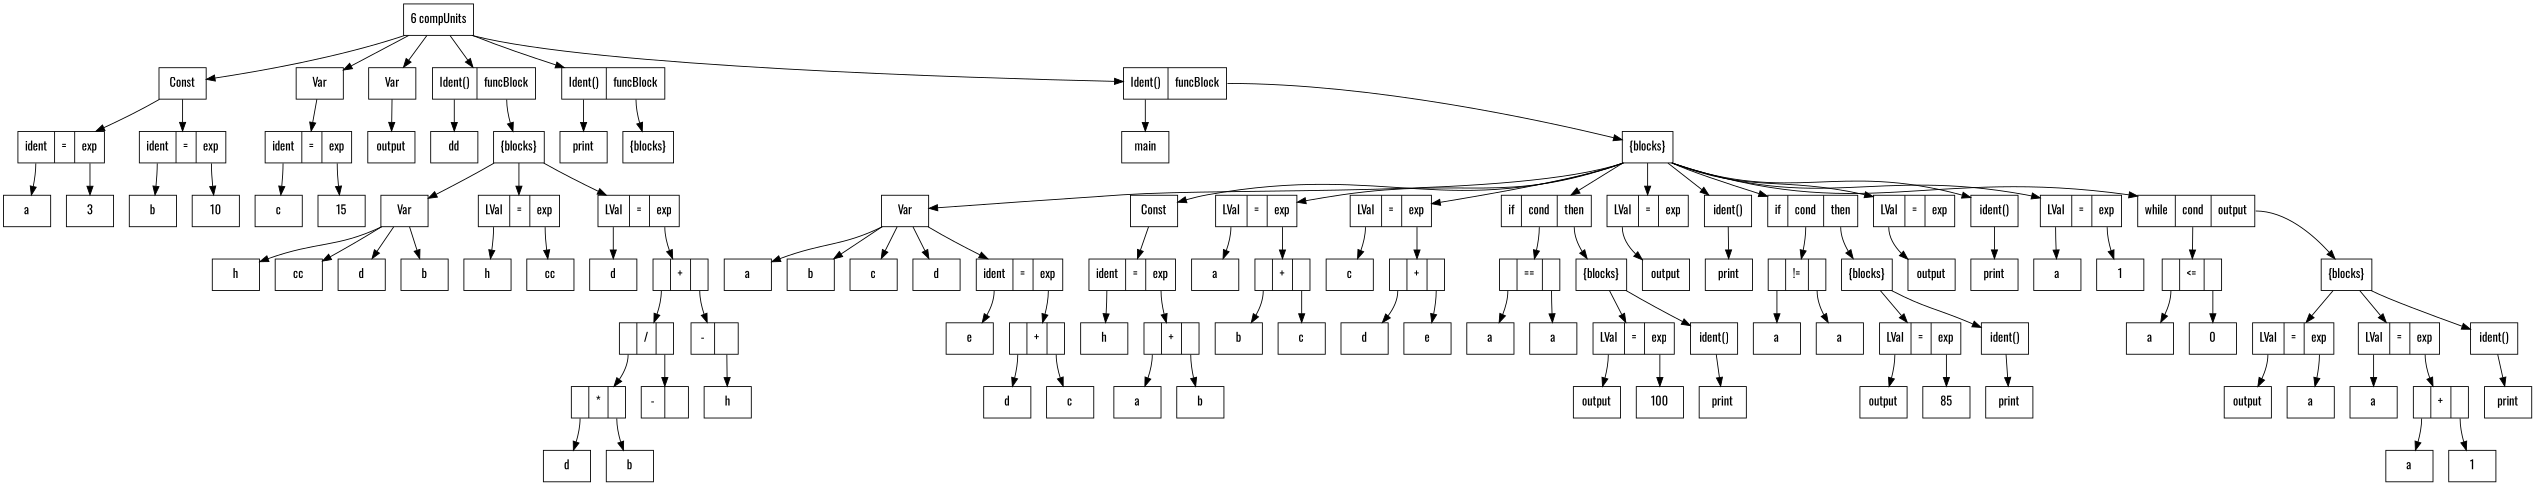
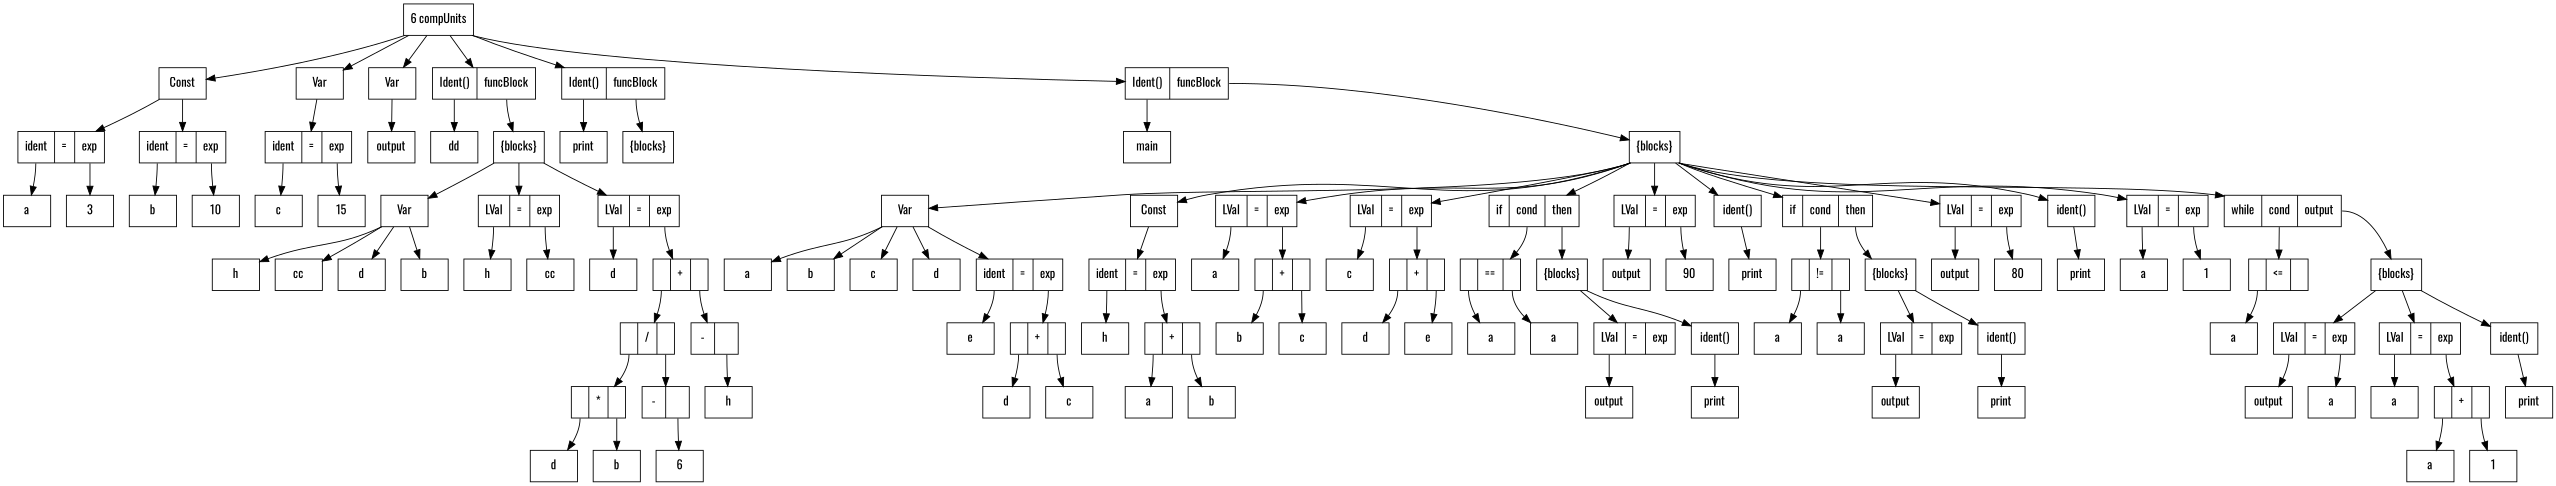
  digraph {
    fontname=Oswald
    node [fontname=Oswald shape=record]
    edge [fontname=Oswald tailport=0]
    n1 [label="<0> 6 compUnits"]
    n2 [label="<0> Const"]
    n3 [label="<0> Var"]
    n4 [label="<0> Var"]
    n5 [label="<0> Ident\(\)|<1> funcBlock"]
    n6 [label="<0> Ident\(\)|<1> funcBlock"]
    n7 [label="<0> Ident\(\)|<1> funcBlock"]
    n8 [label="<0> ident|<1> =|<2> exp"]
    n9 [label="<0> ident|<1> =|<2> exp"]
    n10 [label="<0> ident|<1> =|<2> exp"]
    n11 [label="<0> output"]
    n12 [label="<0> dd"]
    n13 [label="<0> \{blocks\}"]
    n14 [label="<0> print"]
    n15 [label="<0> \{blocks\}"]
    n16 [label="<0> main"]
    n17 [label="<0> \{blocks\}"]
    n18 [label="<0> a"]
    n19 [label="<0> 3"]
    n20 [label="<0> b"]
    n21 [label="<0> 10"]
    n22 [label="<0> c"]
    n23 [label="<0> 15"]
    n24 [label="<0> Var"]
    n25 [label="<0> LVal|<1> =|<2> exp"]
    n26 [label="<0> LVal|<1> =|<2> exp"]
    n27 [label="<0> h"]
    n28 [label="<0> cc"]
    n29 [label="<0> d"]
    n30 [label="<0> b"]
    n31 [label="<0> h"]
    n32 [label="<0> cc"]
    n33 [label="<0> d"]
    n34 [label="<0>  |<1> +|<2>  "]
    n35 [label="<0>  |<1> /|<2>  "]
    n36 [label="<0> -|<1>  "]
    n37 [label="<0>  |<1> *|<2>  "]
    n38 [label="<0> -|<1>  "]
    n39 [label="<0> h"]
    n40 [label="<0> d"]
    n41 [label="<0> b"]
+   n42 [label="<0> 6"]
    n43 [label="<0> Var"]
    n44 [label="<0> Const"]
    n45 [label="<0> LVal|<1> =|<2> exp"]
    n46 [label="<0> LVal|<1> =|<2> exp"]
    n47 [label="<0> if|<1> cond|<2> then"]
    n48 [label="<0> LVal|<1> =|<2> exp"]
    n49 [label="<0> ident\(\)"]
    n50 [label="<0> if|<1> cond|<2> then"]
    n51 [label="<0> LVal|<1> =|<2> exp"]
    n52 [label="<0> ident\(\)"]
    n53 [label="<0> LVal|<1> =|<2> exp"]
    n54 [label="<0> while|<1> cond|<2> output"]
    n55 [label="<0> a"]
    n56 [label="<0> b"]
    n57 [label="<0> c"]
    n58 [label="<0> d"]
    n59 [label="<0> ident|<1> =|<2> exp"]
    n60 [label="<0> ident|<1> =|<2> exp"]
    n61 [label="<0> a"]
    n62 [label="<0>  |<1> +|<2>  "]
    n63 [label="<0> c"]
    n64 [label="<0>  |<1> +|<2>  "]
    n65 [label="<0>  |<1> ==|<2>  "]
    n66 [label="<0> \{blocks\}"]
    n67 [label="<0> output"]
+   n68 [label="<0> 90"]
    n69 [label="<0> print"]
    n70 [label="<0>  |<1> !=|<2>  "]
    n71 [label="<0> \{blocks\}"]
    n72 [label="<0> output"]
+   n73 [label="<0> 80"]
    n74 [label="<0> print"]
    n75 [label="<0> a"]
    n76 [label="<0> 1"]
    n77 [label="<0>  |<1> \<=|<2>  "]
    n78 [label="<0> \{blocks\}"]
    n79 [label="<0> e"]
    n80 [label="<0>  |<1> +|<2>  "]
    n81 [label="<0> d"]
    n82 [label="<0> c"]
    n83 [label="<0> h"]
    n84 [label="<0>  |<1> +|<2>  "]
    n85 [label="<0> a"]
    n86 [label="<0> b"]
    n87 [label="<0> b"]
    n88 [label="<0> c"]
    n89 [label="<0> d"]
    n90 [label="<0> e"]
    n91 [label="<0> a"]
    n92 [label="<0> a"]
    n93 [label="<0> LVal|<1> =|<2> exp"]
    n94 [label="<0> ident\(\)"]
    n95 [label="<0> output"]
-   n96 [label="<0> 100"]
    n97 [label="<0> print"]
    n98 [label="<0> a"]
    n99 [label="<0> a"]
    n100 [label="<0> LVal|<1> =|<2> exp"]
    n101 [label="<0> ident\(\)"]
    n102 [label="<0> output"]
-   n103 [label="<0> 85"]
    n104 [label="<0> print"]
    n105 [label="<0> a"]
-   n106 [label="<0> 0"]
    n107 [label="<0> LVal|<1> =|<2> exp"]
    n108 [label="<0> LVal|<1> =|<2> exp"]
    n109 [label="<0> ident\(\)"]
    n110 [label="<0> output"]
    n111 [label="<0> a"]
    n112 [label="<0> a"]
    n113 [label="<0>  |<1> +|<2>  "]
    n114 [label="<0> print"]
    n115 [label="<0> a"]
    n116 [label="<0> 1"]
    n1 -> n2
    n1 -> n3
    n1 -> n4
    n1 -> n5
    n1 -> n6
    n1 -> n7
    n2 -> n8
    n2 -> n9
    n3 -> n10
    n4 -> n11
    n5 -> n12
    n5 -> n13 [tailport=1]
    n6 -> n14
    n6 -> n15 [tailport=1]
    n7 -> n16
    n7 -> n17 [tailport=1]
    n8 -> n18
    n8 -> n19 [tailport=2]
    n9 -> n20
    n9 -> n21 [tailport=2]
    n10 -> n22
    n10 -> n23 [tailport=2]
    n13 -> n24
    n13 -> n25
    n13 -> n26
    n17 -> n43
    n17 -> n44
    n17 -> n45
    n17 -> n46
    n17 -> n47
    n17 -> n48
    n17 -> n49
    n17 -> n50
    n17 -> n51
    n17 -> n52
    n17 -> n53
    n17 -> n54
    n24 -> n27
    n24 -> n28
    n24 -> n29
    n24 -> n30
    n25 -> n31
    n25 -> n32 [tailport=2]
    n26 -> n33
    n26 -> n34 [tailport=2]
    n34 -> n35
    n34 -> n36 [tailport=2]
    n35 -> n37
    n35 -> n38 [tailport=2]
    n36 -> n39 [tailport=1]
    n37 -> n40
    n37 -> n41 [tailport=2]
+   n38 -> n42 [tailport=1]
    n43 -> n55
    n43 -> n56
    n43 -> n57
    n43 -> n58
    n43 -> n59
    n44 -> n60
    n45 -> n61
    n45 -> n62 [tailport=2]
    n46 -> n63
    n46 -> n64 [tailport=2]
    n47 -> n65 [tailport=1]
    n47 -> n66 [tailport=2]
    n48 -> n67
+   n48 -> n68 [tailport=2]
    n49 -> n69
    n50 -> n70 [tailport=1]
    n50 -> n71 [tailport=2]
    n51 -> n72
+   n51 -> n73 [tailport=2]
    n52 -> n74
    n53 -> n75
    n53 -> n76 [tailport=2]
    n54 -> n77 [tailport=1]
    n54 -> n78 [tailport=2]
    n59 -> n79
    n59 -> n80 [tailport=2]
    n60 -> n83
    n60 -> n84 [tailport=2]
    n62 -> n87
    n62 -> n88 [tailport=2]
    n64 -> n89
    n64 -> n90 [tailport=2]
    n65 -> n91
    n65 -> n92 [tailport=2]
    n66 -> n93
    n66 -> n94
    n70 -> n98
    n70 -> n99 [tailport=2]
    n71 -> n100
    n71 -> n101
    n77 -> n105
-   n77 -> n106 [tailport=2]
    n78 -> n107
    n78 -> n108
    n78 -> n109
    n80 -> n81
    n80 -> n82 [tailport=2]
    n84 -> n85
    n84 -> n86 [tailport=2]
    n93 -> n95
-   n93 -> n96 [tailport=2]
    n94 -> n97
    n100 -> n102
-   n100 -> n103 [tailport=2]
    n101 -> n104
    n107 -> n110
    n107 -> n111 [tailport=2]
    n108 -> n112
    n108 -> n113 [tailport=2]
    n109 -> n114
    n113 -> n115
    n113 -> n116 [tailport=2]
  }
